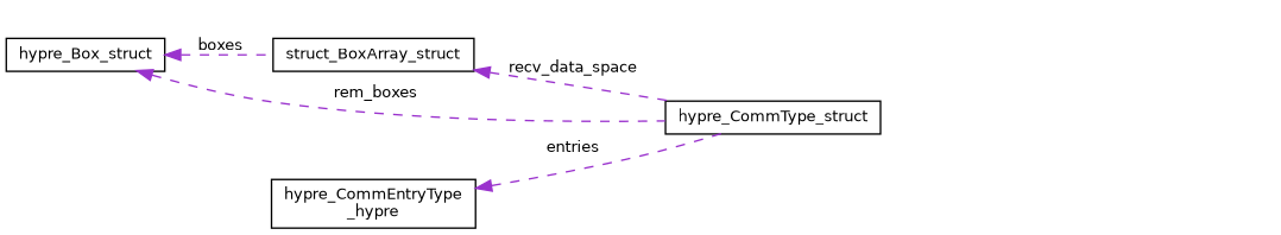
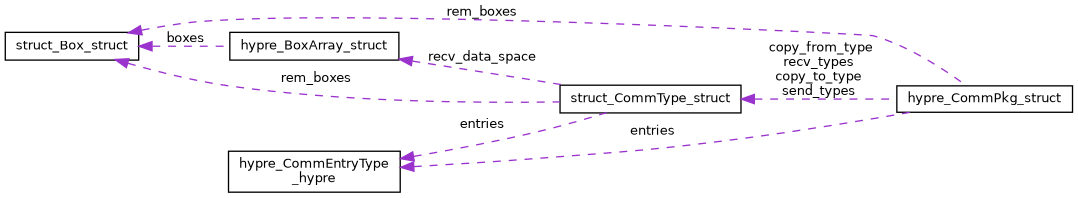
  digraph {
    rankdir=LR
    node [color=black fillcolor=white fontname=Helvetica fontsize=10 shape=record style=filled]
    edge [color=darkorchid3 dir=back fontname=Helvetica fontsize=10 labelfontname=Helvetica labelfontsize=10 style=dashed]
-   n2 [height=0.2 label=struct_BoxArray_struct width=0.4]
-   n3 [height=0.2 label=hypre_CommType_struct width=0.4]
-   n4 [height=0.2 label=hypre_Box_struct width=0.4]
+   n1 [height=0.2 label=hypre_CommPkg_struct width=0.4]
+   n2 [height=0.2 label=hypre_BoxArray_struct width=0.4]
+   n3 [height=0.2 label=struct_CommType_struct width=0.4]
+   n4 [height=0.2 label=struct_Box_struct width=0.4]
    n5 [height=0.2 label="hypre_CommEntryType\l_hypre" width=0.4]
    n2 -> n3 [label=" recv_data_space"]
+   n3 -> n1 [label=" copy_from_type\nrecv_types\ncopy_to_type\nsend_types"]
+   n4 -> n1 [label=" rem_boxes"]
    n4 -> n2 [label=" boxes"]
    n4 -> n3 [label=" rem_boxes"]
+   n5 -> n1 [label=" entries"]
    n5 -> n3 [label=" entries"]
  }
